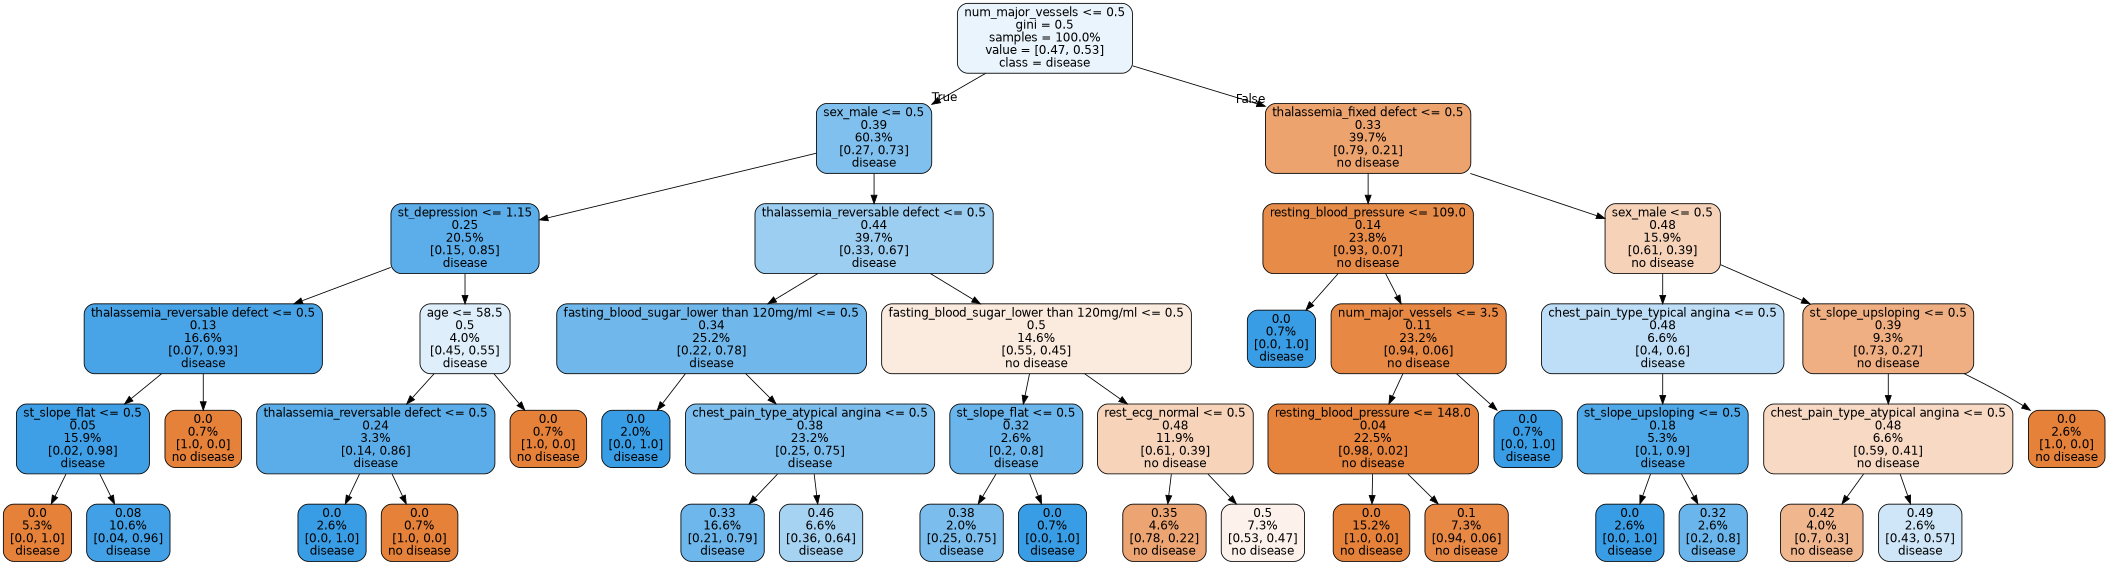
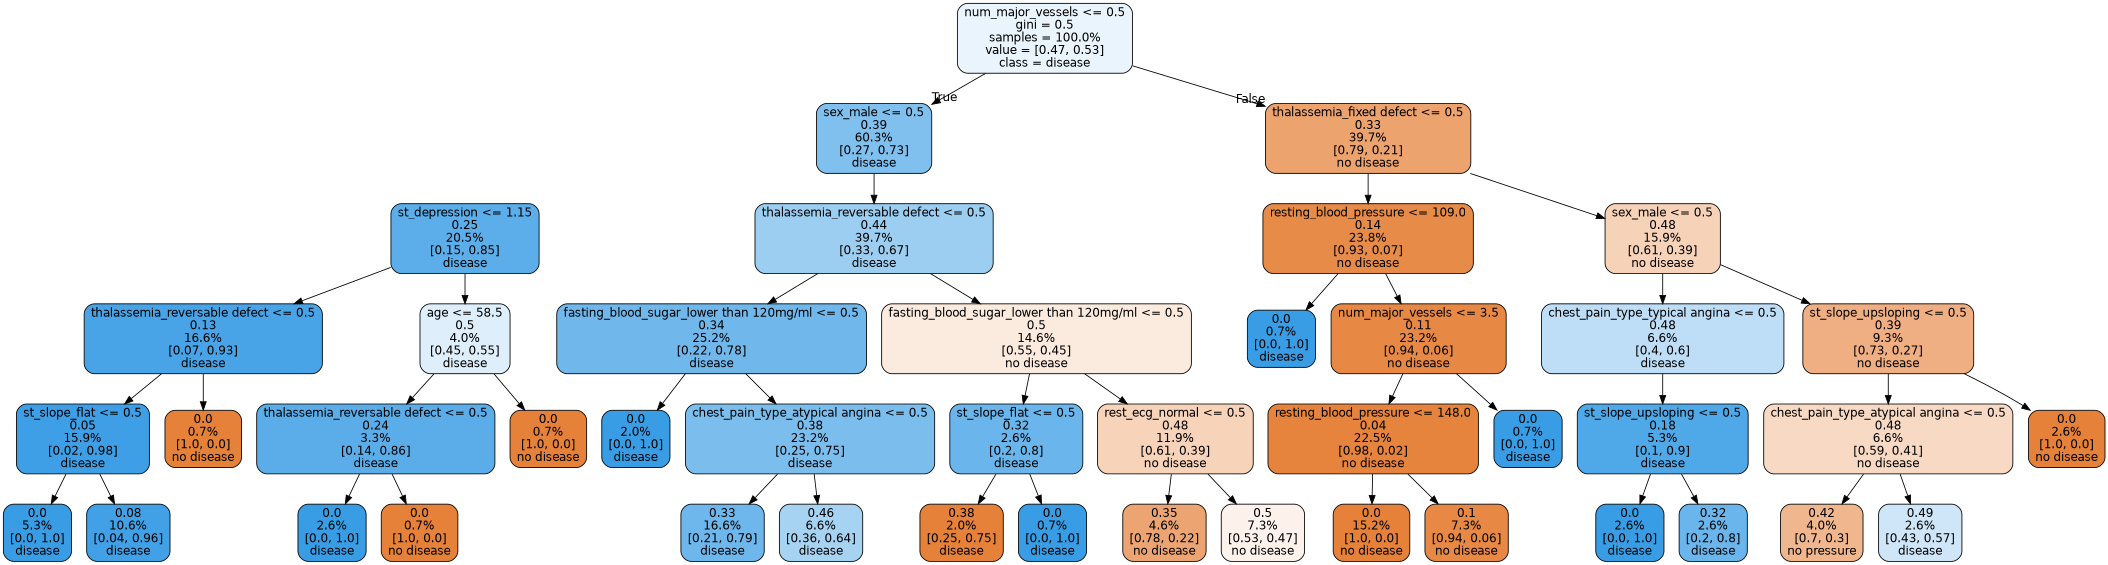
  digraph {
    node [color=black fillcolor="#399de5" fontname=helvetica shape=box style="filled, rounded"]
    edge [fontname=helvetica]
    n1 [fillcolor="#e9f4fc" label="num_major_vessels <= 0.5\ngini = 0.5\nsamples = 100.0%\nvalue = [0.47, 0.53]\nclass = disease"]
    n2 [fillcolor="#80c0ee" label="sex_male <= 0.5\n0.39\n60.3%\n[0.27, 0.73]\ndisease"]
    n3 [fillcolor="#eca36e" label="thalassemia_fixed defect <= 0.5\n0.33\n39.7%\n[0.79, 0.21]\nno disease"]
    n4 [fillcolor="#5baeea" label="st_depression <= 1.15\n0.25\n20.5%\n[0.15, 0.85]\ndisease"]
    n5 [fillcolor="#9ccef2" label="thalassemia_reversable defect <= 0.5\n0.44\n39.7%\n[0.33, 0.67]\ndisease"]
    n6 [fillcolor="#e78b49" label="resting_blood_pressure <= 109.0\n0.14\n23.8%\n[0.93, 0.07]\nno disease"]
    n7 [fillcolor="#f6d2b8" label="sex_male <= 0.5\n0.48\n15.9%\n[0.61, 0.39]\nno disease"]
    n8 [fillcolor="#48a4e7" label="thalassemia_reversable defect <= 0.5\n0.13\n16.6%\n[0.07, 0.93]\ndisease"]
    n9 [fillcolor="#deeffb" label="age <= 58.5\n0.5\n4.0%\n[0.45, 0.55]\ndisease"]
    n10 [fillcolor="#70b8ec" label="fasting_blood_sugar_lower than 120mg/ml <= 0.5\n0.34\n25.2%\n[0.22, 0.78]\ndisease"]
    n11 [fillcolor="#fbeade" label="fasting_blood_sugar_lower than 120mg/ml <= 0.5\n0.5\n14.6%\n[0.55, 0.45]\nno disease"]
    n12 [fillcolor="#3e9fe6" label="st_slope_flat <= 0.5\n0.05\n15.9%\n[0.02, 0.98]\ndisease"]
    n13 [fillcolor="#e58139" label="0.0\n0.7%\n[1.0, 0.0]\nno disease"]
    n14 [fillcolor="#5aade9" label="thalassemia_reversable defect <= 0.5\n0.24\n3.3%\n[0.14, 0.86]\ndisease"]
    n15 [fillcolor="#e58139" label="0.0\n0.7%\n[1.0, 0.0]\nno disease"]
-   n16 [fillcolor="#e58139" label="0.0\n5.3%\n[0.0, 1.0]\ndisease"]
+   n16 [label="0.0\n5.3%\n[0.0, 1.0]\ndisease"]
    n17 [fillcolor="#42a1e6" label="0.08\n10.6%\n[0.04, 0.96]\ndisease"]
    n18 [label="0.0\n2.6%\n[0.0, 1.0]\ndisease"]
    n19 [fillcolor="#e58139" label="0.0\n0.7%\n[1.0, 0.0]\nno disease"]
    n20 [label="0.0\n2.0%\n[0.0, 1.0]\ndisease"]
    n21 [fillcolor="#7bbeee" label="chest_pain_type_atypical angina <= 0.5\n0.38\n23.2%\n[0.25, 0.75]\ndisease"]
    n22 [fillcolor="#6ab6ec" label="st_slope_flat <= 0.5\n0.32\n2.6%\n[0.2, 0.8]\ndisease"]
    n23 [fillcolor="#f6d3b9" label="rest_ecg_normal <= 0.5\n0.48\n11.9%\n[0.61, 0.39]\nno disease"]
    n24 [fillcolor="#6eb7ec" label="0.33\n16.6%\n[0.21, 0.79]\ndisease"]
    n25 [fillcolor="#a7d3f3" label="0.46\n6.6%\n[0.36, 0.64]\ndisease"]
-   n26 [fillcolor="#7bbeee" label="0.38\n2.0%\n[0.25, 0.75]\ndisease"]
+   n26 [fillcolor="#e58139" label="0.38\n2.0%\n[0.25, 0.75]\ndisease"]
    n27 [label="0.0\n0.7%\n[0.0, 1.0]\ndisease"]
    n28 [fillcolor="#eca572" label="0.35\n4.6%\n[0.78, 0.22]\nno disease"]
    n29 [fillcolor="#fcf2eb" label="0.5\n7.3%\n[0.53, 0.47]\nno disease"]
    n30 [label="0.0\n0.7%\n[0.0, 1.0]\ndisease"]
    n31 [fillcolor="#e78945" label="num_major_vessels <= 3.5\n0.11\n23.2%\n[0.94, 0.06]\nno disease"]
    n32 [fillcolor="#bddef6" label="chest_pain_type_typical angina <= 0.5\n0.48\n6.6%\n[0.4, 0.6]\ndisease"]
    n33 [fillcolor="#efaf82" label="st_slope_upsloping <= 0.5\n0.39\n9.3%\n[0.73, 0.27]\nno disease"]
    n34 [fillcolor="#e6843d" label="resting_blood_pressure <= 148.0\n0.04\n22.5%\n[0.98, 0.02]\nno disease"]
    n35 [label="0.0\n0.7%\n[0.0, 1.0]\ndisease"]
    n36 [fillcolor="#e58139" label="0.0\n15.2%\n[1.0, 0.0]\nno disease"]
    n37 [fillcolor="#e78845" label="0.1\n7.3%\n[0.94, 0.06]\nno disease"]
    n38 [fillcolor="#4fa8e8" label="st_slope_upsloping <= 0.5\n0.18\n5.3%\n[0.1, 0.9]\ndisease"]
    n39 [fillcolor="#f7d9c4" label="chest_pain_type_atypical angina <= 0.5\n0.48\n6.6%\n[0.59, 0.41]\nno disease"]
    n40 [fillcolor="#e58139" label="0.0\n2.6%\n[1.0, 0.0]\nno disease"]
    n41 [label="0.0\n2.6%\n[0.0, 1.0]\ndisease"]
    n42 [fillcolor="#6ab6ec" label="0.32\n2.6%\n[0.2, 0.8]\ndisease"]
-   n43 [fillcolor="#f0b78e" label="0.42\n4.0%\n[0.7, 0.3]\nno disease"]
+   n43 [fillcolor="#f0b78e" label="0.42\n4.0%\n[0.7, 0.3]\nno pressure"]
    n44 [fillcolor="#cee6f8" label="0.49\n2.6%\n[0.43, 0.57]\ndisease"]
    n1 -> n2 [headlabel=True labelangle=45 labeldistance=2.5]
    n1 -> n3 [headlabel=False labelangle=-45 labeldistance=2.5]
-   n2 -> n4
    n2 -> n5
    n3 -> n6
    n3 -> n7
    n4 -> n8
    n4 -> n9
    n5 -> n10
    n5 -> n11
    n6 -> n30
    n6 -> n31
    n7 -> n32
    n7 -> n33
    n8 -> n12
    n8 -> n13
    n9 -> n14
    n9 -> n15
    n10 -> n20
    n10 -> n21
    n11 -> n22
    n11 -> n23
    n12 -> n16
    n12 -> n17
    n14 -> n18
    n14 -> n19
    n21 -> n24
    n21 -> n25
    n22 -> n26
    n22 -> n27
    n23 -> n28
    n23 -> n29
    n31 -> n34
    n31 -> n35
    n32 -> n38
    n33 -> n39
    n33 -> n40
    n34 -> n36
    n34 -> n37
    n38 -> n41
    n38 -> n42
    n39 -> n43
    n39 -> n44
  }
